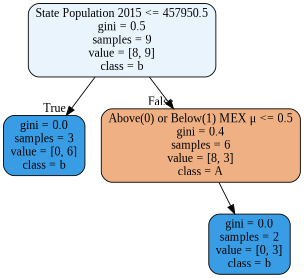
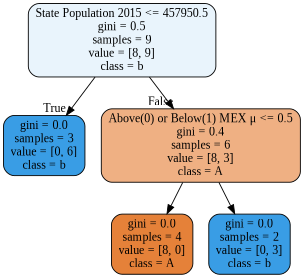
  digraph {
    fontname="Liberation Serif"
    node [color=black fillcolor="#399de5ff" fontname="Liberation Serif" shape=box style="filled, rounded"]
    edge [fontname="Liberation Serif"]
    n1 [fillcolor="#399de51c" label="State Population 2015 <= 457950.5\ngini = 0.5\nsamples = 9\nvalue = [8, 9]\nclass = b"]
    n2 [label="gini = 0.0\nsamples = 3\nvalue = [0, 6]\nclass = b"]
    n3 [fillcolor="#e581399f" label="Above(0) or Below(1) MEX μ <= 0.5\ngini = 0.4\nsamples = 6\nvalue = [8, 3]\nclass = A"]
+   n4 [fillcolor="#e58139ff" label="gini = 0.0\nsamples = 4\nvalue = [8, 0]\nclass = A"]
    n5 [label="gini = 0.0\nsamples = 2\nvalue = [0, 3]\nclass = b"]
    n1 -> n2 [headlabel=True labelangle=45 labeldistance=2.5]
    n1 -> n3 [headlabel=False labelangle=-45 labeldistance=2.5]
+   n3 -> n4
    n3 -> n5
  }
